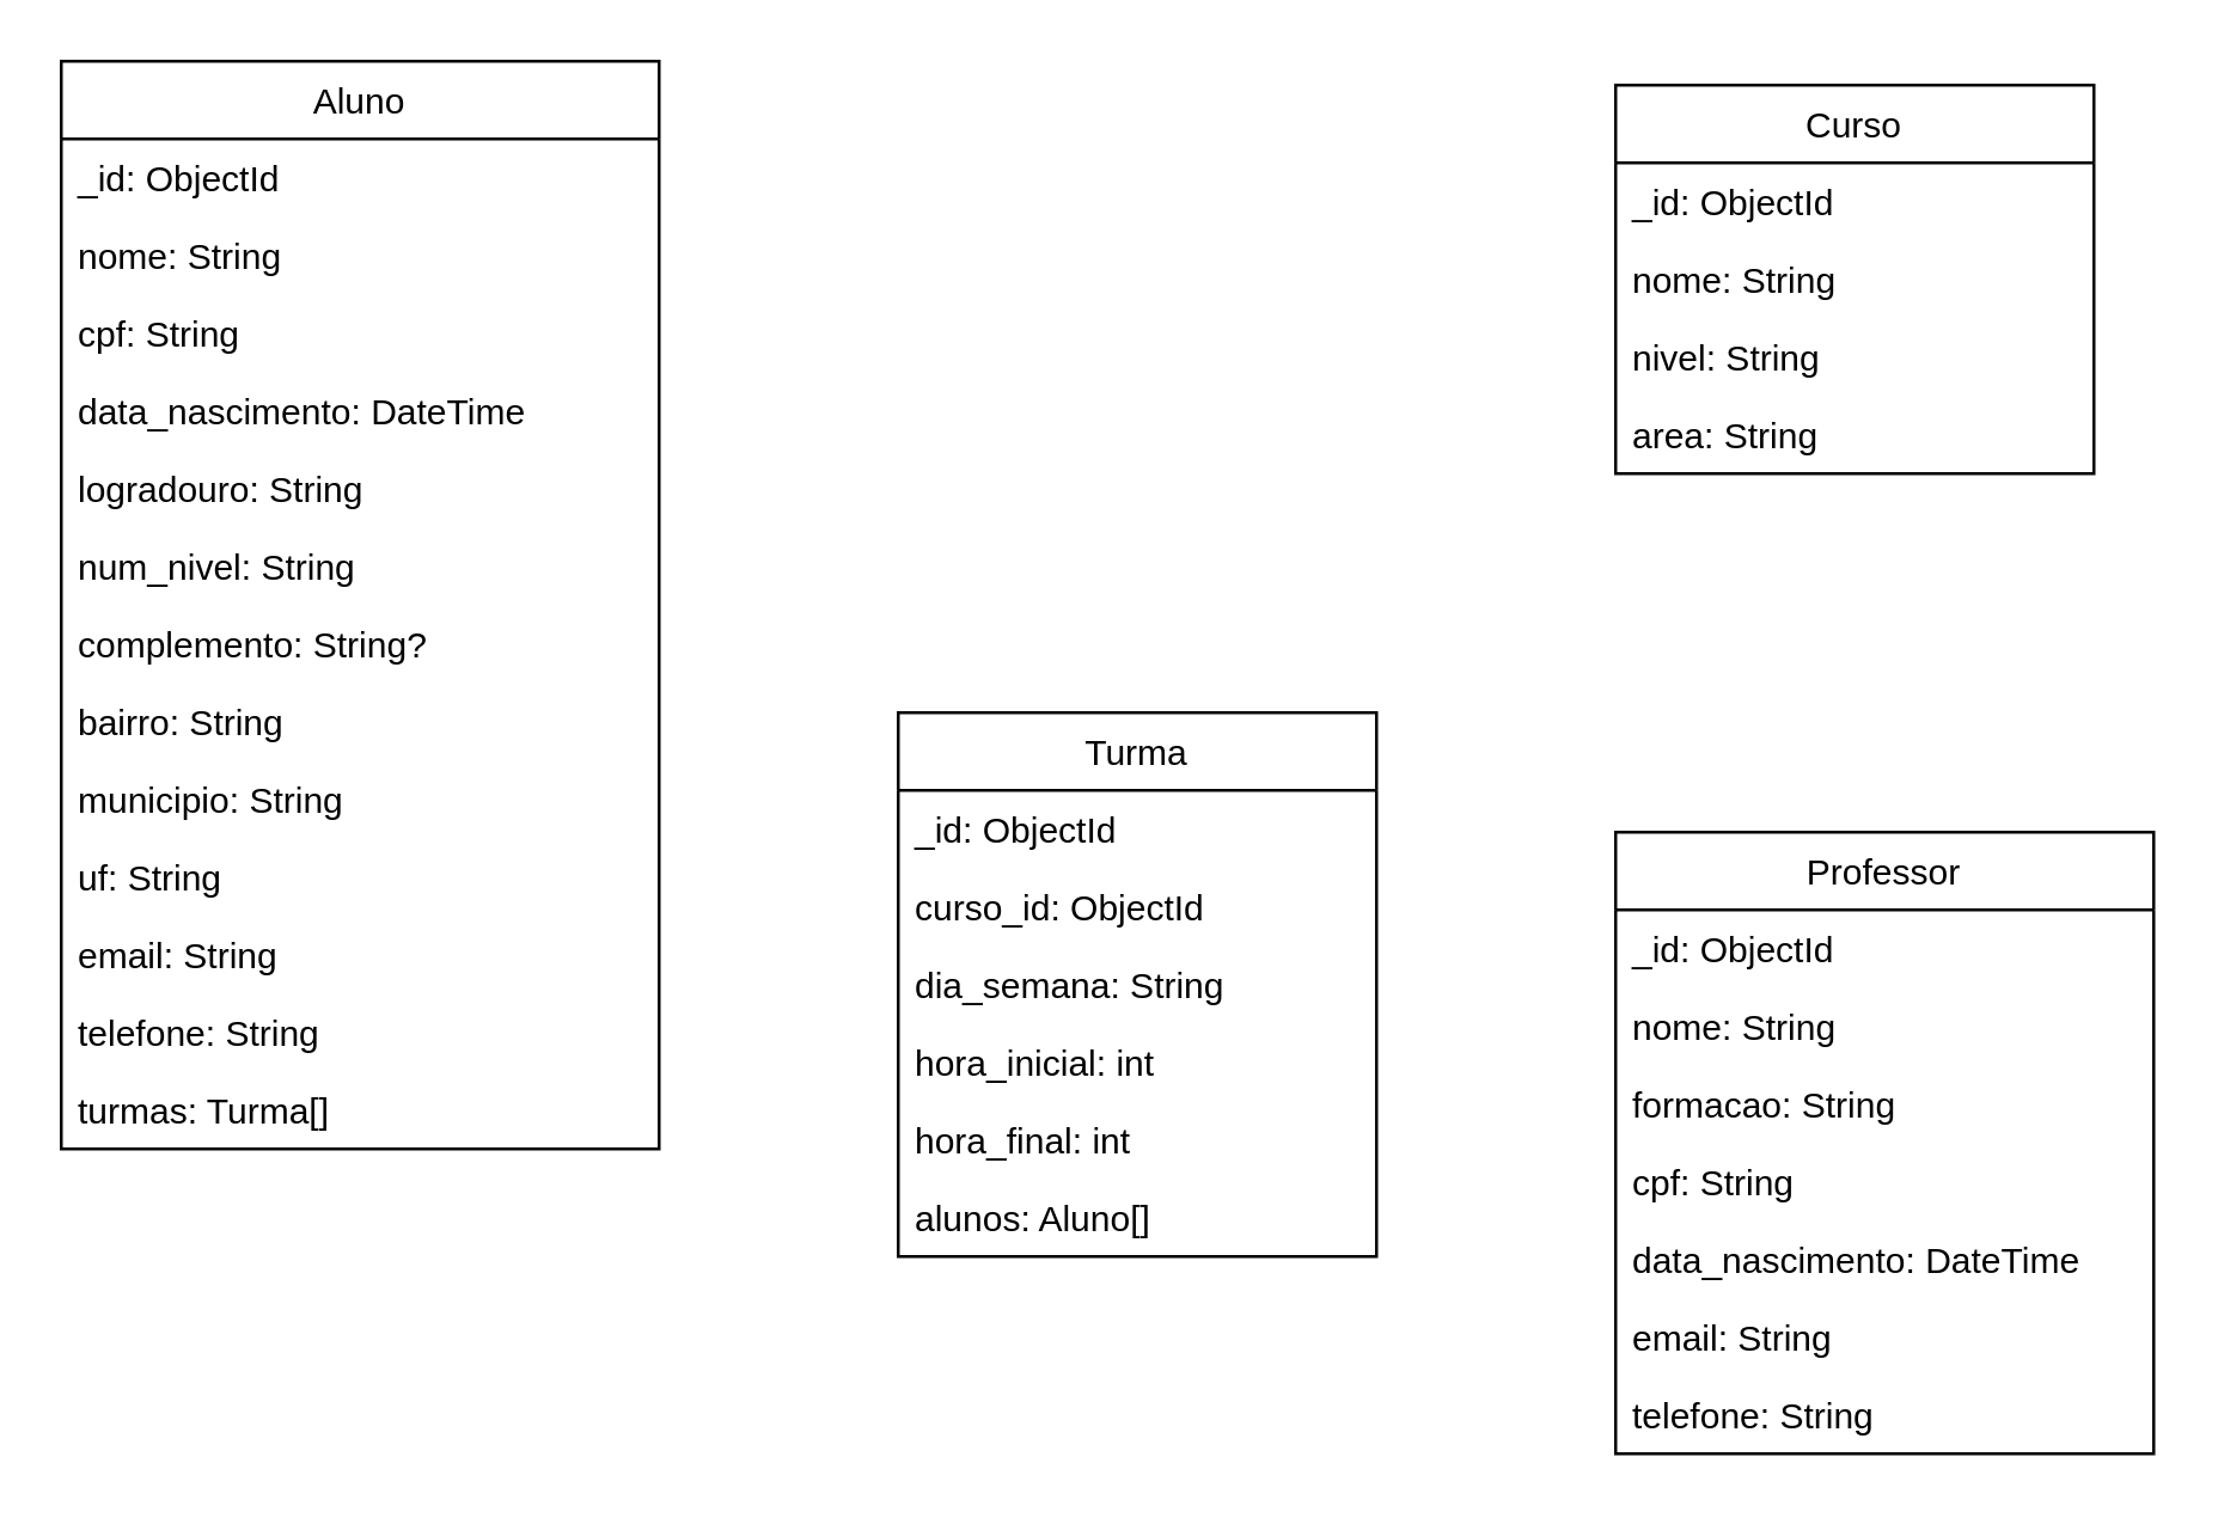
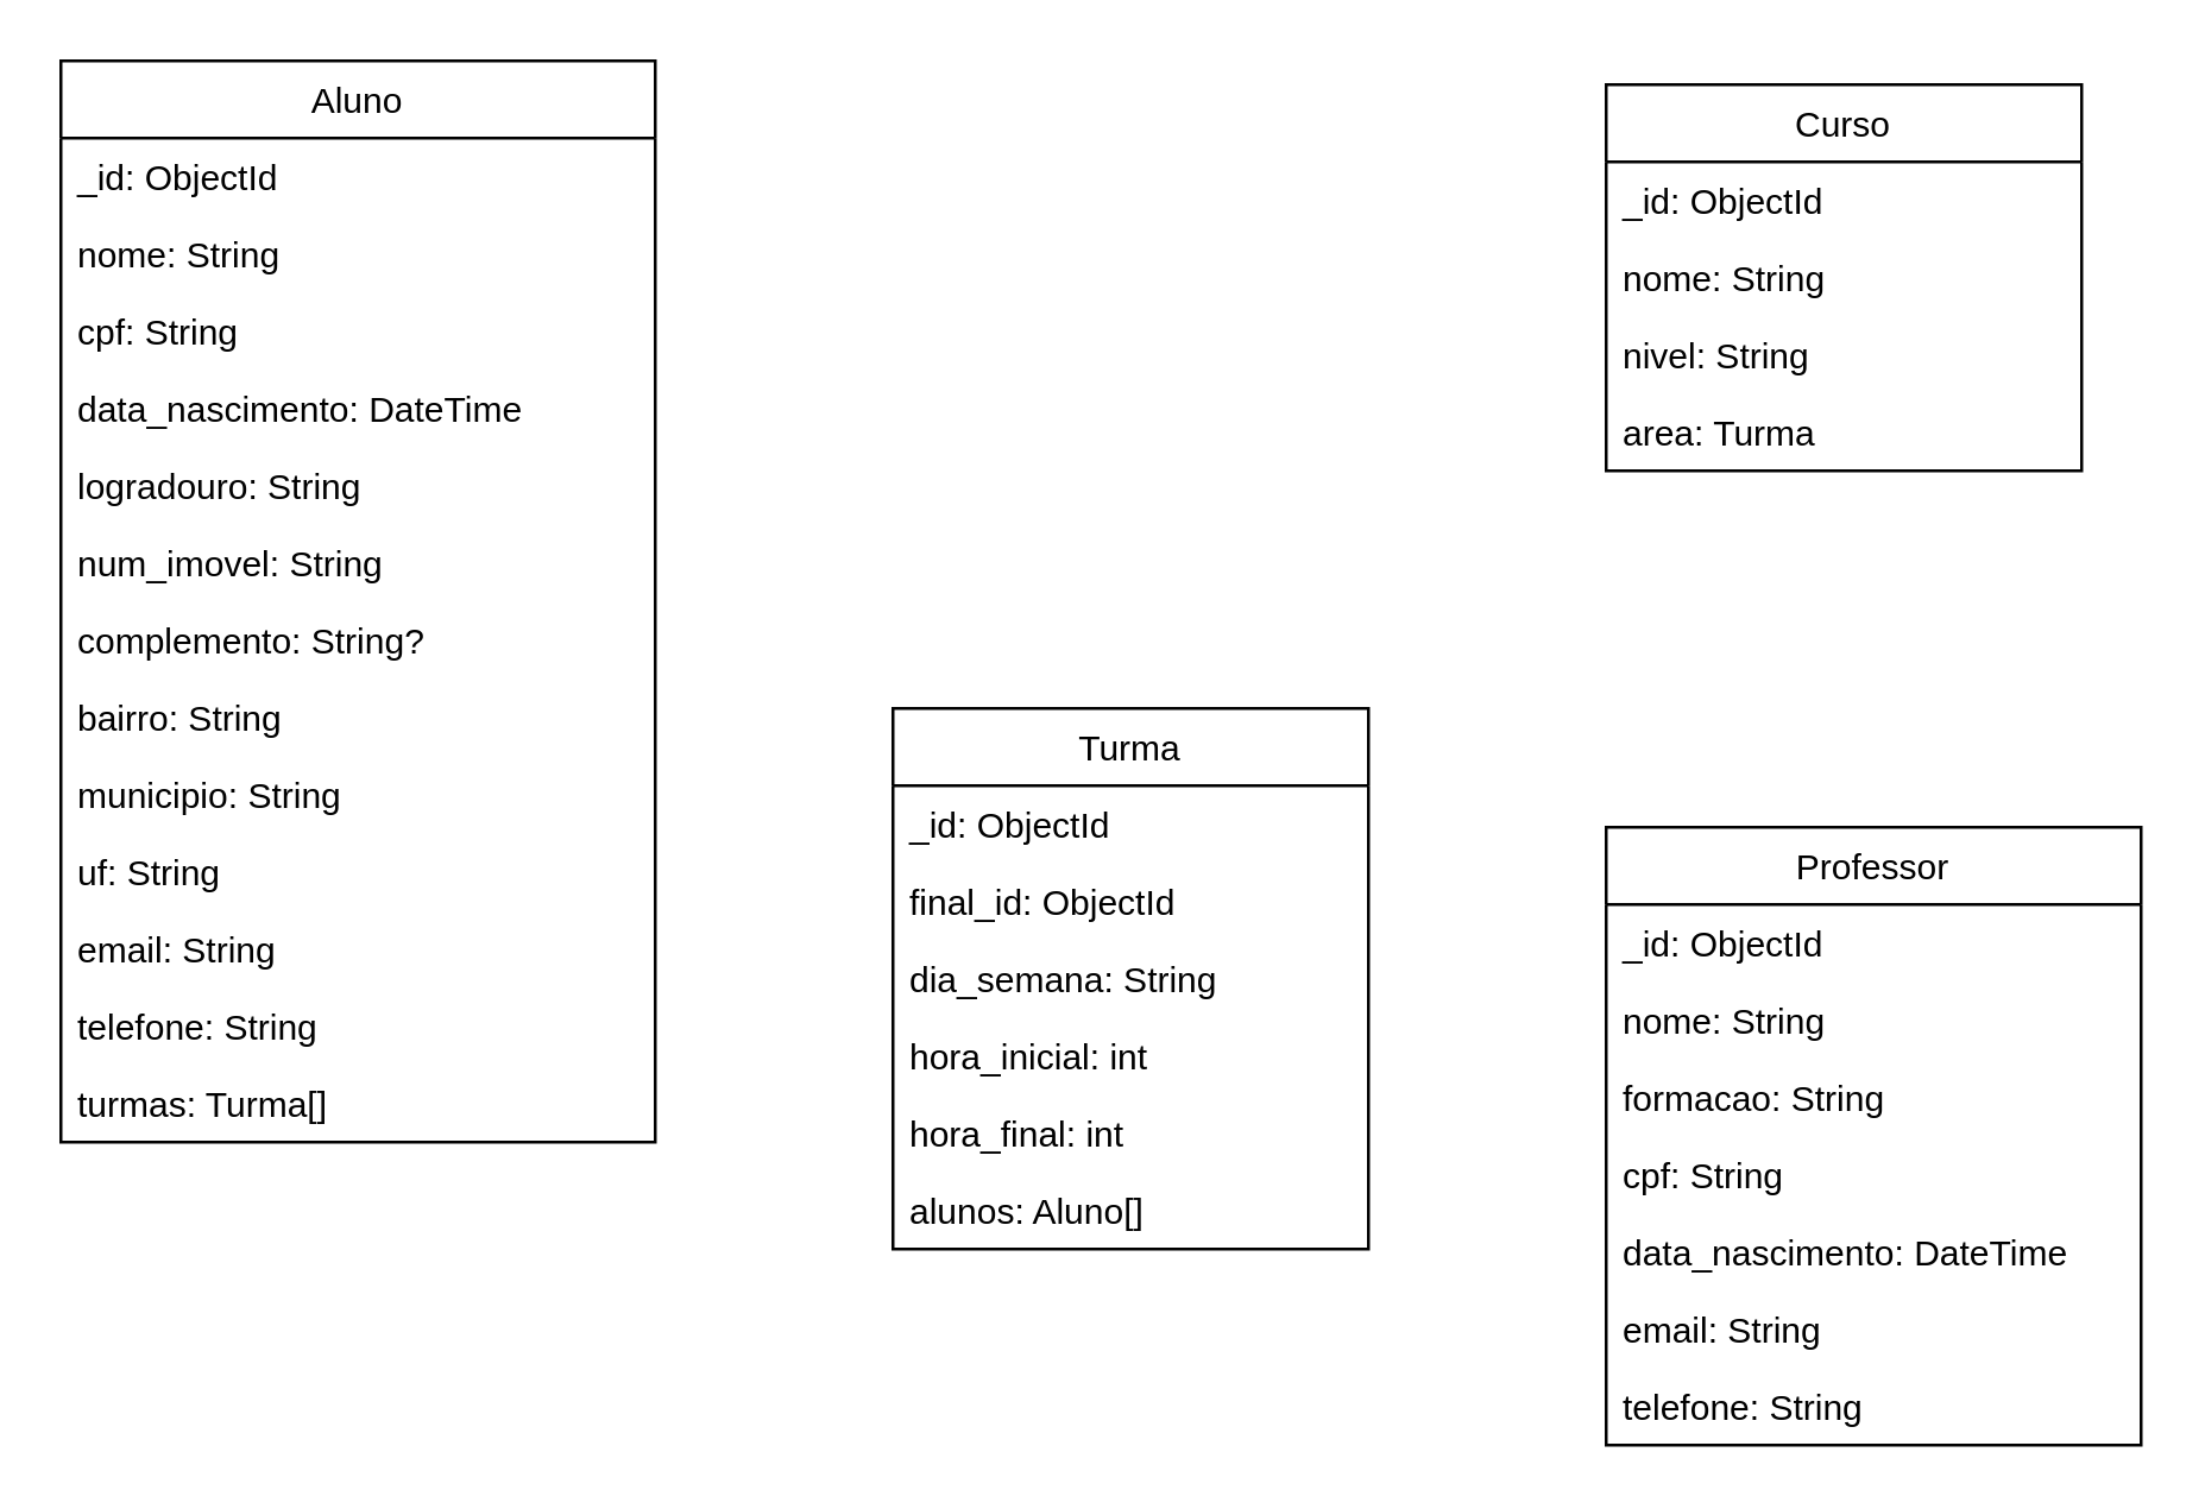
  <mxCell id="0" />
  <mxCell id="1" parent="0" />
  <mxCell id="2" value="Aluno" style="swimlane;fontStyle=0;childLayout=stackLayout;horizontal=1;startSize=26;fillColor=none;horizontalStack=0;resizeParent=1;resizeParentMax=0;resizeLast=0;collapsible=1;marginBottom=0;" parent="1" vertex="1"><mxGeometry x="20" y="20" width="200" height="364" as="geometry" /></mxCell>
  <mxCell id="3" value="_id: ObjectId" style="text;strokeColor=none;fillColor=none;align=left;verticalAlign=top;spacingLeft=4;spacingRight=4;overflow=hidden;rotatable=0;points=[[0,0.5],[1,0.5]];portConstraint=eastwest;" parent="2" vertex="1"><mxGeometry y="26" width="200" height="26" as="geometry" /></mxCell>
  <mxCell id="4" value="nome: String" style="text;strokeColor=none;fillColor=none;align=left;verticalAlign=top;spacingLeft=4;spacingRight=4;overflow=hidden;rotatable=0;points=[[0,0.5],[1,0.5]];portConstraint=eastwest;" parent="2" vertex="1"><mxGeometry y="52" width="200" height="26" as="geometry" /></mxCell>
  <mxCell id="5" value="cpf: String" style="text;strokeColor=none;fillColor=none;align=left;verticalAlign=top;spacingLeft=4;spacingRight=4;overflow=hidden;rotatable=0;points=[[0,0.5],[1,0.5]];portConstraint=eastwest;" parent="2" vertex="1"><mxGeometry y="78" width="200" height="26" as="geometry" /></mxCell>
  <mxCell id="6" value="data_nascimento: DateTime" style="text;strokeColor=none;fillColor=none;align=left;verticalAlign=top;spacingLeft=4;spacingRight=4;overflow=hidden;rotatable=0;points=[[0,0.5],[1,0.5]];portConstraint=eastwest;" parent="2" vertex="1"><mxGeometry y="104" width="200" height="26" as="geometry" /></mxCell>
  <mxCell id="7" value="logradouro: String" style="text;strokeColor=none;fillColor=none;align=left;verticalAlign=top;spacingLeft=4;spacingRight=4;overflow=hidden;rotatable=0;points=[[0,0.5],[1,0.5]];portConstraint=eastwest;" parent="2" vertex="1"><mxGeometry y="130" width="200" height="26" as="geometry" /></mxCell>
- <mxCell id="8" value="num_nivel: String" style="text;strokeColor=none;fillColor=none;align=left;verticalAlign=top;spacingLeft=4;spacingRight=4;overflow=hidden;rotatable=0;points=[[0,0.5],[1,0.5]];portConstraint=eastwest;" parent="2" vertex="1"><mxGeometry y="156" width="200" height="26" as="geometry" /></mxCell>
+ <mxCell id="8" value="num_imovel: String" style="text;strokeColor=none;fillColor=none;align=left;verticalAlign=top;spacingLeft=4;spacingRight=4;overflow=hidden;rotatable=0;points=[[0,0.5],[1,0.5]];portConstraint=eastwest;" parent="2" vertex="1"><mxGeometry y="156" width="200" height="26" as="geometry" /></mxCell>
  <mxCell id="9" value="complemento: String?" style="text;strokeColor=none;fillColor=none;align=left;verticalAlign=top;spacingLeft=4;spacingRight=4;overflow=hidden;rotatable=0;points=[[0,0.5],[1,0.5]];portConstraint=eastwest;" parent="2" vertex="1"><mxGeometry y="182" width="200" height="26" as="geometry" /></mxCell>
  <mxCell id="10" value="bairro: String" style="text;strokeColor=none;fillColor=none;align=left;verticalAlign=top;spacingLeft=4;spacingRight=4;overflow=hidden;rotatable=0;points=[[0,0.5],[1,0.5]];portConstraint=eastwest;" parent="2" vertex="1"><mxGeometry y="208" width="200" height="26" as="geometry" /></mxCell>
  <mxCell id="11" value="municipio: String" style="text;strokeColor=none;fillColor=none;align=left;verticalAlign=top;spacingLeft=4;spacingRight=4;overflow=hidden;rotatable=0;points=[[0,0.5],[1,0.5]];portConstraint=eastwest;" parent="2" vertex="1"><mxGeometry y="234" width="200" height="26" as="geometry" /></mxCell>
  <mxCell id="12" value="uf: String" style="text;strokeColor=none;fillColor=none;align=left;verticalAlign=top;spacingLeft=4;spacingRight=4;overflow=hidden;rotatable=0;points=[[0,0.5],[1,0.5]];portConstraint=eastwest;" parent="2" vertex="1"><mxGeometry y="260" width="200" height="26" as="geometry" /></mxCell>
  <mxCell id="13" value="email: String" style="text;strokeColor=none;fillColor=none;align=left;verticalAlign=top;spacingLeft=4;spacingRight=4;overflow=hidden;rotatable=0;points=[[0,0.5],[1,0.5]];portConstraint=eastwest;" parent="2" vertex="1"><mxGeometry y="286" width="200" height="26" as="geometry" /></mxCell>
  <mxCell id="14" value="telefone: String" style="text;strokeColor=none;fillColor=none;align=left;verticalAlign=top;spacingLeft=4;spacingRight=4;overflow=hidden;rotatable=0;points=[[0,0.5],[1,0.5]];portConstraint=eastwest;" parent="2" vertex="1"><mxGeometry y="312" width="200" height="26" as="geometry" /></mxCell>
  <mxCell id="15" value="turmas: Turma[]" style="text;strokeColor=none;fillColor=none;align=left;verticalAlign=top;spacingLeft=4;spacingRight=4;overflow=hidden;rotatable=0;points=[[0,0.5],[1,0.5]];portConstraint=eastwest;" parent="2" vertex="1"><mxGeometry y="338" width="200" height="26" as="geometry" /></mxCell>
  <mxCell id="16" value="Curso" style="swimlane;fontStyle=0;childLayout=stackLayout;horizontal=1;startSize=26;fillColor=none;horizontalStack=0;resizeParent=1;resizeParentMax=0;resizeLast=0;collapsible=1;marginBottom=0;" parent="1" vertex="1"><mxGeometry x="540" y="28" width="160" height="130" as="geometry" /></mxCell>
  <mxCell id="17" value="_id: ObjectId" style="text;strokeColor=none;fillColor=none;align=left;verticalAlign=top;spacingLeft=4;spacingRight=4;overflow=hidden;rotatable=0;points=[[0,0.5],[1,0.5]];portConstraint=eastwest;" parent="16" vertex="1"><mxGeometry y="26" width="160" height="26" as="geometry" /></mxCell>
  <mxCell id="18" value="nome: String" style="text;strokeColor=none;fillColor=none;align=left;verticalAlign=top;spacingLeft=4;spacingRight=4;overflow=hidden;rotatable=0;points=[[0,0.5],[1,0.5]];portConstraint=eastwest;" parent="16" vertex="1"><mxGeometry y="52" width="160" height="26" as="geometry" /></mxCell>
  <mxCell id="19" value="nivel: String" style="text;strokeColor=none;fillColor=none;align=left;verticalAlign=top;spacingLeft=4;spacingRight=4;overflow=hidden;rotatable=0;points=[[0,0.5],[1,0.5]];portConstraint=eastwest;" parent="16" vertex="1"><mxGeometry y="78" width="160" height="26" as="geometry" /></mxCell>
- <mxCell id="20" value="area: String" style="text;strokeColor=none;fillColor=none;align=left;verticalAlign=top;spacingLeft=4;spacingRight=4;overflow=hidden;rotatable=0;points=[[0,0.5],[1,0.5]];portConstraint=eastwest;" parent="16" vertex="1"><mxGeometry y="104" width="160" height="26" as="geometry" /></mxCell>
+ <mxCell id="20" value="area: Turma" style="text;strokeColor=none;fillColor=none;align=left;verticalAlign=top;spacingLeft=4;spacingRight=4;overflow=hidden;rotatable=0;points=[[0,0.5],[1,0.5]];portConstraint=eastwest;" parent="16" vertex="1"><mxGeometry y="104" width="160" height="26" as="geometry" /></mxCell>
  <mxCell id="21" value="Turma" style="swimlane;fontStyle=0;childLayout=stackLayout;horizontal=1;startSize=26;fillColor=none;horizontalStack=0;resizeParent=1;resizeParentMax=0;resizeLast=0;collapsible=1;marginBottom=0;" parent="1" vertex="1"><mxGeometry x="300" y="238" width="160" height="182" as="geometry" /></mxCell>
  <mxCell id="22" value="_id: ObjectId" style="text;strokeColor=none;fillColor=none;align=left;verticalAlign=top;spacingLeft=4;spacingRight=4;overflow=hidden;rotatable=0;points=[[0,0.5],[1,0.5]];portConstraint=eastwest;" parent="21" vertex="1"><mxGeometry y="26" width="160" height="26" as="geometry" /></mxCell>
- <mxCell id="23" value="curso_id: ObjectId" style="text;strokeColor=none;fillColor=none;align=left;verticalAlign=top;spacingLeft=4;spacingRight=4;overflow=hidden;rotatable=0;points=[[0,0.5],[1,0.5]];portConstraint=eastwest;" parent="21" vertex="1"><mxGeometry y="52" width="160" height="26" as="geometry" /></mxCell>
+ <mxCell id="23" value="final_id: ObjectId" style="text;strokeColor=none;fillColor=none;align=left;verticalAlign=top;spacingLeft=4;spacingRight=4;overflow=hidden;rotatable=0;points=[[0,0.5],[1,0.5]];portConstraint=eastwest;" parent="21" vertex="1"><mxGeometry y="52" width="160" height="26" as="geometry" /></mxCell>
  <mxCell id="24" value="dia_semana: String" style="text;strokeColor=none;fillColor=none;align=left;verticalAlign=top;spacingLeft=4;spacingRight=4;overflow=hidden;rotatable=0;points=[[0,0.5],[1,0.5]];portConstraint=eastwest;" parent="21" vertex="1"><mxGeometry y="78" width="160" height="26" as="geometry" /></mxCell>
  <mxCell id="25" value="hora_inicial: int" style="text;strokeColor=none;fillColor=none;align=left;verticalAlign=top;spacingLeft=4;spacingRight=4;overflow=hidden;rotatable=0;points=[[0,0.5],[1,0.5]];portConstraint=eastwest;" parent="21" vertex="1"><mxGeometry y="104" width="160" height="26" as="geometry" /></mxCell>
  <mxCell id="26" value="hora_final: int" style="text;strokeColor=none;fillColor=none;align=left;verticalAlign=top;spacingLeft=4;spacingRight=4;overflow=hidden;rotatable=0;points=[[0,0.5],[1,0.5]];portConstraint=eastwest;" parent="21" vertex="1"><mxGeometry y="130" width="160" height="26" as="geometry" /></mxCell>
  <mxCell id="27" value="alunos: Aluno[]" style="text;strokeColor=none;fillColor=none;align=left;verticalAlign=top;spacingLeft=4;spacingRight=4;overflow=hidden;rotatable=0;points=[[0,0.5],[1,0.5]];portConstraint=eastwest;" parent="21" vertex="1"><mxGeometry y="156" width="160" height="26" as="geometry" /></mxCell>
  <mxCell id="28" value="Professor" style="swimlane;fontStyle=0;childLayout=stackLayout;horizontal=1;startSize=26;fillColor=none;horizontalStack=0;resizeParent=1;resizeParentMax=0;resizeLast=0;collapsible=1;marginBottom=0;" parent="1" vertex="1"><mxGeometry x="540" y="278" width="180" height="208" as="geometry" /></mxCell>
  <mxCell id="29" value="_id: ObjectId" style="text;strokeColor=none;fillColor=none;align=left;verticalAlign=top;spacingLeft=4;spacingRight=4;overflow=hidden;rotatable=0;points=[[0,0.5],[1,0.5]];portConstraint=eastwest;" parent="28" vertex="1"><mxGeometry y="26" width="180" height="26" as="geometry" /></mxCell>
  <mxCell id="30" value="nome: String" style="text;strokeColor=none;fillColor=none;align=left;verticalAlign=top;spacingLeft=4;spacingRight=4;overflow=hidden;rotatable=0;points=[[0,0.5],[1,0.5]];portConstraint=eastwest;" parent="28" vertex="1"><mxGeometry y="52" width="180" height="26" as="geometry" /></mxCell>
  <mxCell id="31" value="formacao: String" style="text;strokeColor=none;fillColor=none;align=left;verticalAlign=top;spacingLeft=4;spacingRight=4;overflow=hidden;rotatable=0;points=[[0,0.5],[1,0.5]];portConstraint=eastwest;" parent="28" vertex="1"><mxGeometry y="78" width="180" height="26" as="geometry" /></mxCell>
  <mxCell id="32" value="cpf: String" style="text;strokeColor=none;fillColor=none;align=left;verticalAlign=top;spacingLeft=4;spacingRight=4;overflow=hidden;rotatable=0;points=[[0,0.5],[1,0.5]];portConstraint=eastwest;" parent="28" vertex="1"><mxGeometry y="104" width="180" height="26" as="geometry" /></mxCell>
  <mxCell id="33" value="data_nascimento: DateTime" style="text;strokeColor=none;fillColor=none;align=left;verticalAlign=top;spacingLeft=4;spacingRight=4;overflow=hidden;rotatable=0;points=[[0,0.5],[1,0.5]];portConstraint=eastwest;" parent="28" vertex="1"><mxGeometry y="130" width="180" height="26" as="geometry" /></mxCell>
  <mxCell id="34" value="email: String" style="text;strokeColor=none;fillColor=none;align=left;verticalAlign=top;spacingLeft=4;spacingRight=4;overflow=hidden;rotatable=0;points=[[0,0.5],[1,0.5]];portConstraint=eastwest;" parent="28" vertex="1"><mxGeometry y="156" width="180" height="26" as="geometry" /></mxCell>
  <mxCell id="35" value="telefone: String" style="text;strokeColor=none;fillColor=none;align=left;verticalAlign=top;spacingLeft=4;spacingRight=4;overflow=hidden;rotatable=0;points=[[0,0.5],[1,0.5]];portConstraint=eastwest;" parent="28" vertex="1"><mxGeometry y="182" width="180" height="26" as="geometry" /></mxCell>
